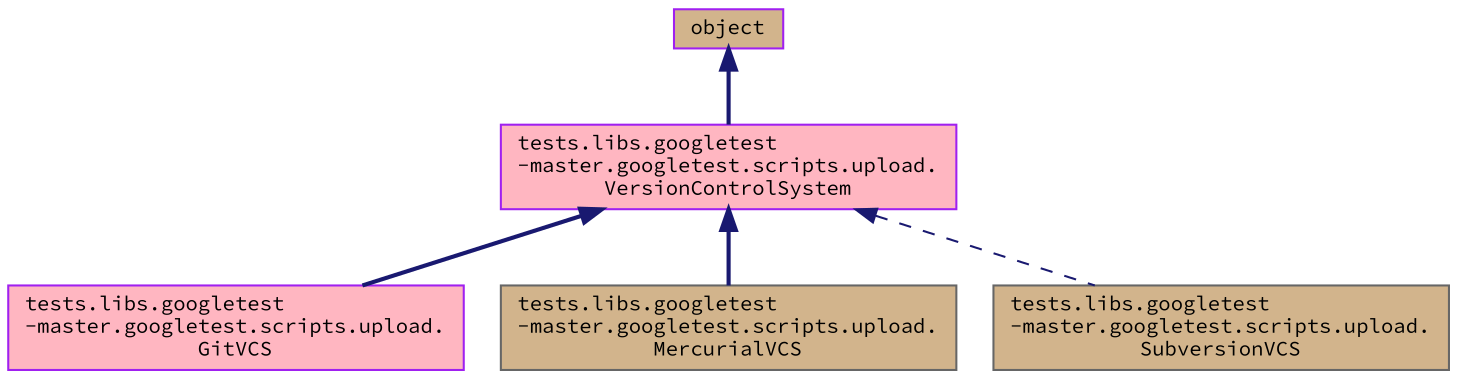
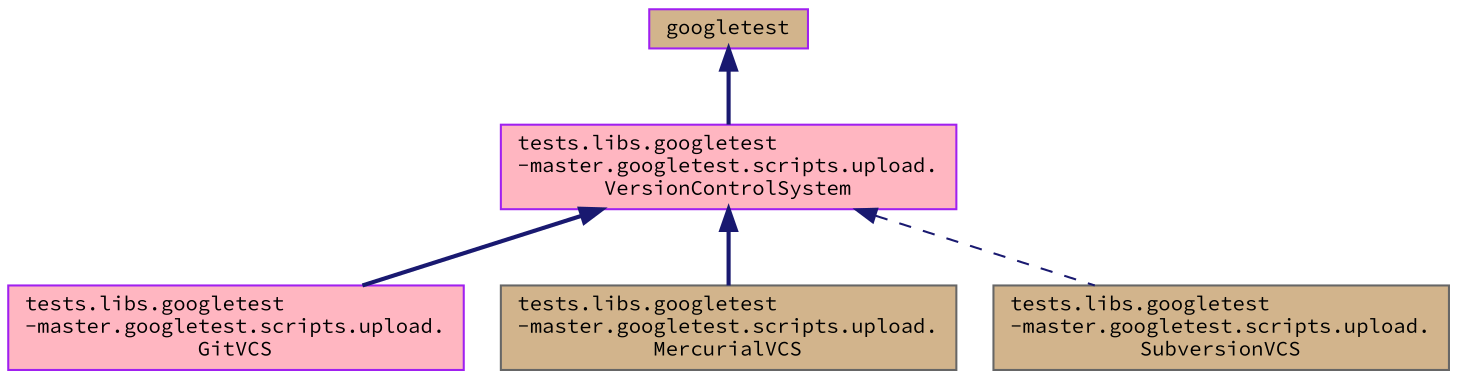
  digraph {
    rankdir=TB
    fontname="Source Code Pro"
    node [color=purple fillcolor=tan fontname="Source Code Pro" fontsize=10 shape=record style=filled]
    edge [color=midnightblue dir=back fontname="Source Code Pro" fontsize=10 labelfontname=Helvetica labelfontsize=10 style=bold]
    n1 [fillcolor=lightpink fontcolor=black height=0.2 label="tests.libs.googletest\l-master.googletest.scripts.upload.\lVersionControlSystem" width=0.4]
    n2 [fillcolor=lightpink height=0.2 label="tests.libs.googletest\l-master.googletest.scripts.upload.\lGitVCS" width=0.4]
    n3 [color=gray40 height=0.2 label="tests.libs.googletest\l-master.googletest.scripts.upload.\lMercurialVCS" width=0.4]
    n4 [color=gray40 height=0.2 label="tests.libs.googletest\l-master.googletest.scripts.upload.\lSubversionVCS" width=0.4]
-   n5 [height=0.2 label=object width=0.4]
+   n5 [height=0.2 label=googletest width=0.4]
    n1 -> n2
    n1 -> n3
    n1 -> n4 [style=dashed]
    n5 -> n1
  }
